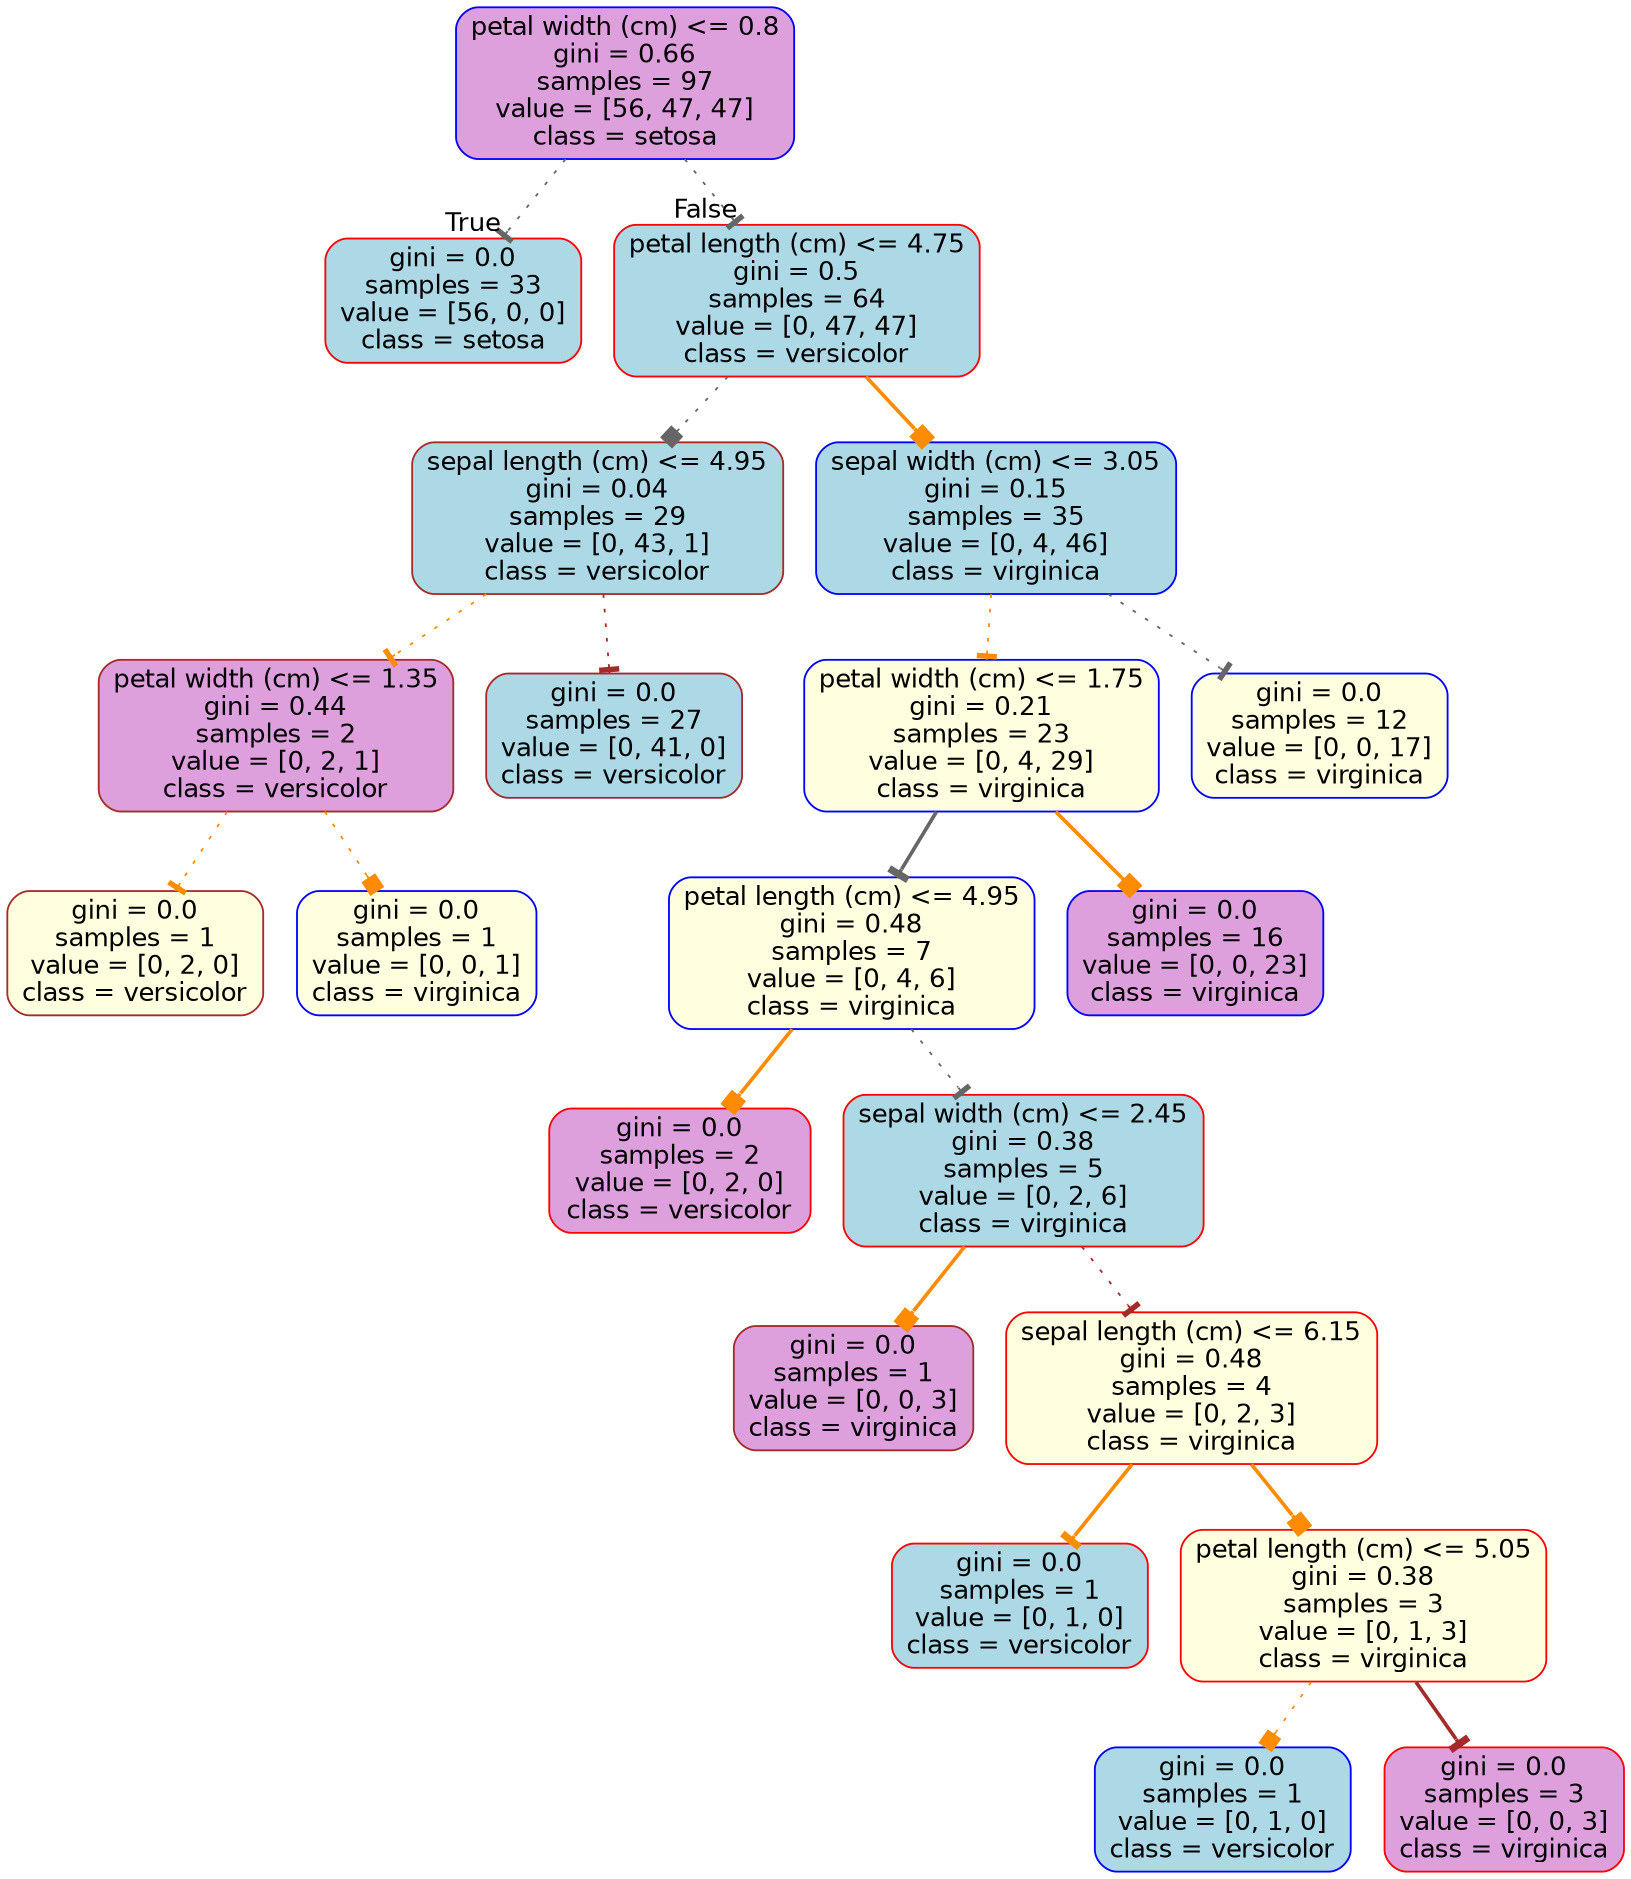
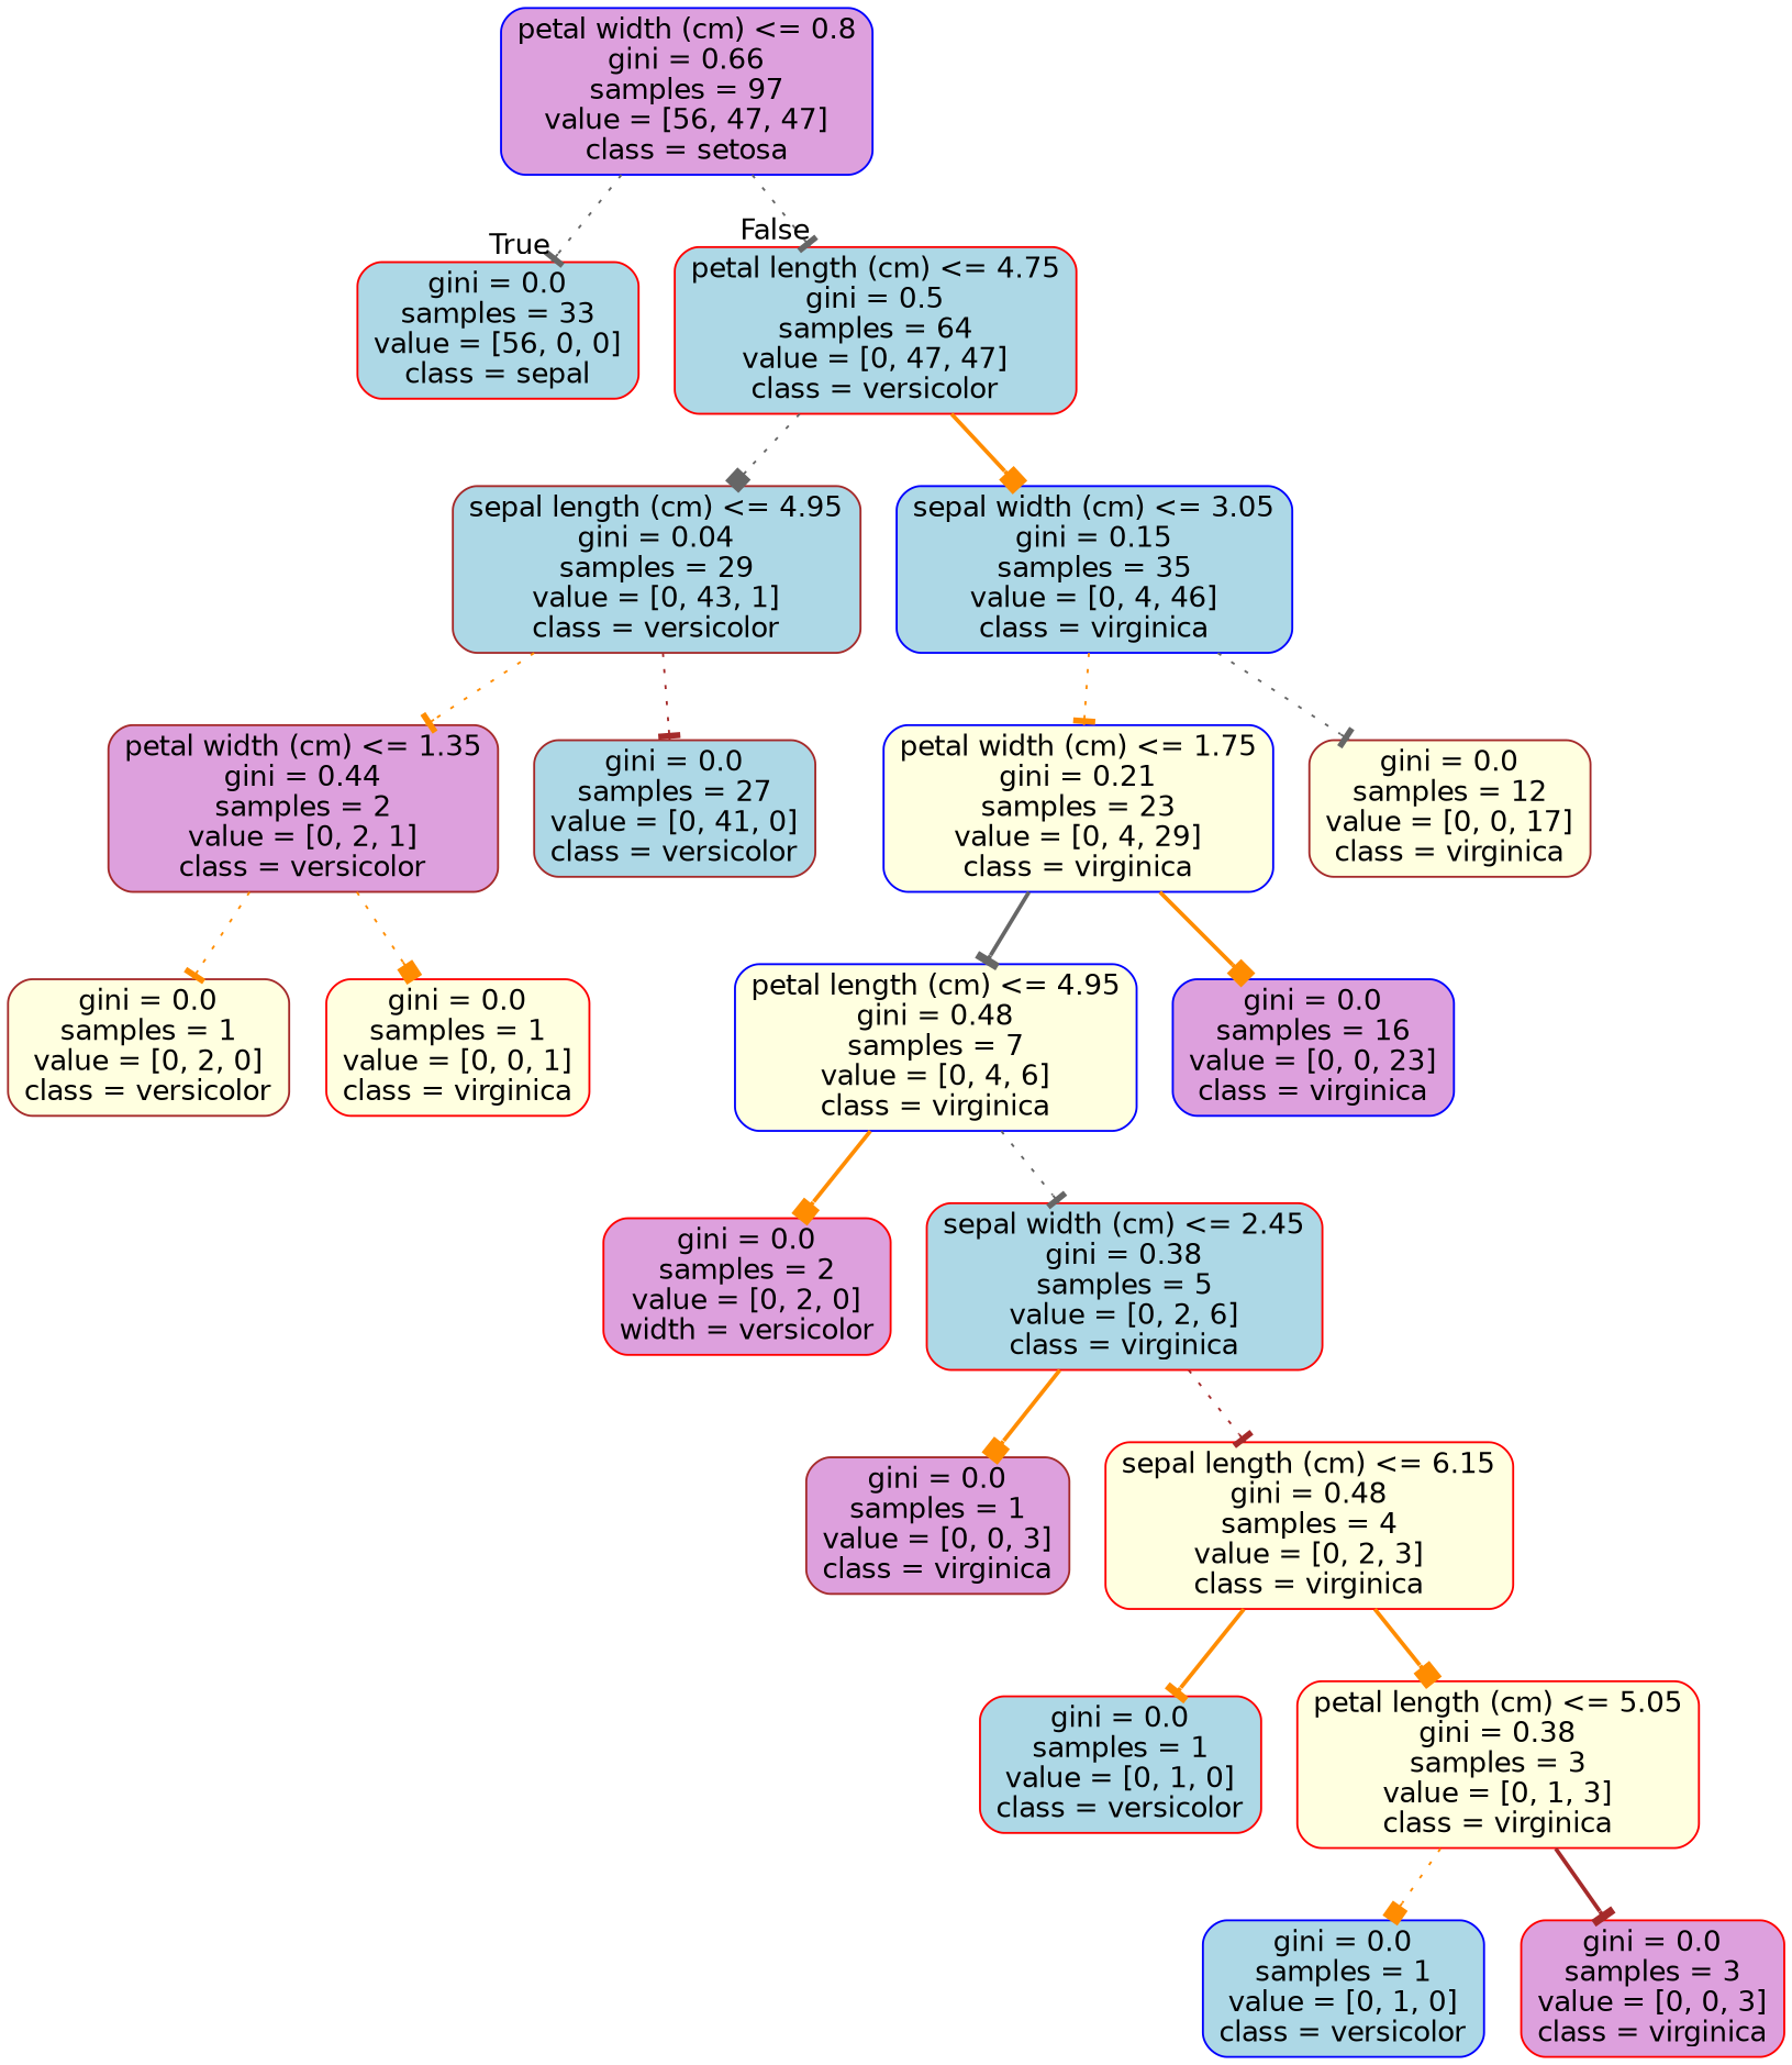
  digraph {
    node [color=red fillcolor=lightblue fontname=helvetica shape=box style="filled, rounded"]
    edge [arrowhead=tee color=darkorange fontname=helvetica style=dotted]
    n1 [color=blue fillcolor=plum label="petal width (cm) <= 0.8\ngini = 0.66\nsamples = 97\nvalue = [56, 47, 47]\nclass = setosa"]
-   n2 [label="gini = 0.0\nsamples = 33\nvalue = [56, 0, 0]\nclass = setosa"]
+   n2 [label="gini = 0.0\nsamples = 33\nvalue = [56, 0, 0]\nclass = sepal"]
    n3 [label="petal length (cm) <= 4.75\ngini = 0.5\nsamples = 64\nvalue = [0, 47, 47]\nclass = versicolor"]
    n4 [color=brown label="sepal length (cm) <= 4.95\ngini = 0.04\nsamples = 29\nvalue = [0, 43, 1]\nclass = versicolor"]
    n5 [color=blue label="sepal width (cm) <= 3.05\ngini = 0.15\nsamples = 35\nvalue = [0, 4, 46]\nclass = virginica"]
    n6 [color=brown fillcolor=plum label="petal width (cm) <= 1.35\ngini = 0.44\nsamples = 2\nvalue = [0, 2, 1]\nclass = versicolor"]
    n7 [color=brown label="gini = 0.0\nsamples = 27\nvalue = [0, 41, 0]\nclass = versicolor"]
    n8 [color=blue fillcolor=lightyellow label="petal width (cm) <= 1.75\ngini = 0.21\nsamples = 23\nvalue = [0, 4, 29]\nclass = virginica"]
-   n9 [color=blue fillcolor=lightyellow label="gini = 0.0\nsamples = 12\nvalue = [0, 0, 17]\nclass = virginica"]
+   n9 [color=brown fillcolor=lightyellow label="gini = 0.0\nsamples = 12\nvalue = [0, 0, 17]\nclass = virginica"]
    n10 [color=brown fillcolor=lightyellow label="gini = 0.0\nsamples = 1\nvalue = [0, 2, 0]\nclass = versicolor"]
-   n11 [color=blue fillcolor=lightyellow label="gini = 0.0\nsamples = 1\nvalue = [0, 0, 1]\nclass = virginica"]
+   n11 [fillcolor=lightyellow label="gini = 0.0\nsamples = 1\nvalue = [0, 0, 1]\nclass = virginica"]
    n12 [color=blue fillcolor=lightyellow label="petal length (cm) <= 4.95\ngini = 0.48\nsamples = 7\nvalue = [0, 4, 6]\nclass = virginica"]
    n13 [color=blue fillcolor=plum label="gini = 0.0\nsamples = 16\nvalue = [0, 0, 23]\nclass = virginica"]
-   n14 [fillcolor=plum label="gini = 0.0\nsamples = 2\nvalue = [0, 2, 0]\nclass = versicolor"]
+   n14 [fillcolor=plum label="gini = 0.0\nsamples = 2\nvalue = [0, 2, 0]\nwidth = versicolor"]
    n15 [label="sepal width (cm) <= 2.45\ngini = 0.38\nsamples = 5\nvalue = [0, 2, 6]\nclass = virginica"]
    n16 [color=brown fillcolor=plum label="gini = 0.0\nsamples = 1\nvalue = [0, 0, 3]\nclass = virginica"]
    n17 [fillcolor=lightyellow label="sepal length (cm) <= 6.15\ngini = 0.48\nsamples = 4\nvalue = [0, 2, 3]\nclass = virginica"]
    n18 [label="gini = 0.0\nsamples = 1\nvalue = [0, 1, 0]\nclass = versicolor"]
    n19 [fillcolor=lightyellow label="petal length (cm) <= 5.05\ngini = 0.38\nsamples = 3\nvalue = [0, 1, 3]\nclass = virginica"]
    n20 [color=blue label="gini = 0.0\nsamples = 1\nvalue = [0, 1, 0]\nclass = versicolor"]
    n21 [fillcolor=plum label="gini = 0.0\nsamples = 3\nvalue = [0, 0, 3]\nclass = virginica"]
    n1 -> n2 [color=gray40 headlabel=True labelangle=45 labeldistance=2.5]
    n1 -> n3 [color=gray40 headlabel=False labelangle=-45 labeldistance=2.5]
    n3 -> n4 [arrowhead=box color=gray40]
    n3 -> n5 [arrowhead=box style=bold]
    n4 -> n6
    n4 -> n7 [color=brown]
    n5 -> n8
    n5 -> n9 [color=gray40]
    n6 -> n10
    n6 -> n11 [arrowhead=box]
    n8 -> n12 [color=gray40 style=bold]
    n8 -> n13 [arrowhead=box style=bold]
    n12 -> n14 [arrowhead=box style=bold]
    n12 -> n15 [color=gray40]
    n15 -> n16 [arrowhead=box style=bold]
    n15 -> n17 [color=brown]
    n17 -> n18 [style=bold]
    n17 -> n19 [arrowhead=box style=bold]
    n19 -> n20 [arrowhead=box]
    n19 -> n21 [color=brown style=bold]
  }
